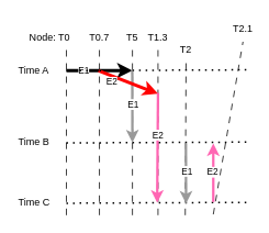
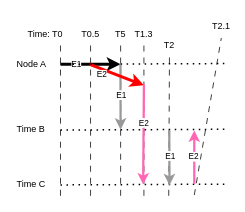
  <mxCell id="0" />
  <mxCell id="1" parent="0" />
- <mxCell id="2" value="Time A" style="text;html=1;align=left;verticalAlign=middle;whiteSpace=wrap;rounded=0;" vertex="1" parent="1"><mxGeometry x="20" y="70" width="60" height="30" as="geometry" /></mxCell>
+ <mxCell id="2" value="Node A" style="text;html=1;align=left;verticalAlign=middle;whiteSpace=wrap;rounded=0;" vertex="1" parent="1"><mxGeometry x="20" y="70" width="60" height="30" as="geometry" /></mxCell>
  <mxCell id="3" value="Time B" style="text;html=1;align=left;verticalAlign=middle;whiteSpace=wrap;rounded=0;" vertex="1" parent="1"><mxGeometry x="20" y="157" width="60" height="30" as="geometry" /></mxCell>
  <mxCell id="4" value="Time C" style="text;html=1;align=left;verticalAlign=middle;whiteSpace=wrap;rounded=0;" vertex="1" parent="1"><mxGeometry x="20" y="230" width="60" height="30" as="geometry" /></mxCell>
  <mxCell id="5" value="" style="endArrow=none;html=1;rounded=0;dashed=1;dashPattern=8 8;" edge="1" parent="1"><mxGeometry width="50" height="50" relative="1" as="geometry"><mxPoint x="80" y="260" as="sourcePoint" /><mxPoint x="80" y="60" as="targetPoint" /></mxGeometry></mxCell>
- <mxCell id="6" value="Node: T0" style="text;html=1;align=center;verticalAlign=middle;whiteSpace=wrap;rounded=0;" vertex="1" parent="1"><mxGeometry x="30" y="30" width="60" height="30" as="geometry" /></mxCell>
+ <mxCell id="6" value="Time: T0" style="text;html=1;align=center;verticalAlign=middle;whiteSpace=wrap;rounded=0;" vertex="1" parent="1"><mxGeometry x="30" y="30" width="60" height="30" as="geometry" /></mxCell>
  <mxCell id="7" value="" style="endArrow=none;html=1;rounded=0;dashed=1;dashPattern=8 8;" edge="1" parent="1"><mxGeometry width="50" height="50" relative="1" as="geometry"><mxPoint x="160" y="260" as="sourcePoint" /><mxPoint x="160" y="60" as="targetPoint" /></mxGeometry></mxCell>
  <mxCell id="8" value="T5" style="text;html=1;align=center;verticalAlign=middle;whiteSpace=wrap;rounded=0;" vertex="1" parent="1"><mxGeometry x="150" y="30" width="20" height="30" as="geometry" /></mxCell>
  <mxCell id="9" value="" style="endArrow=none;html=1;rounded=0;dashed=1;dashPattern=8 8;entryX=0.5;entryY=1;entryDx=0;entryDy=0;" edge="1" parent="1" target="10"><mxGeometry width="50" height="50" relative="1" as="geometry"><mxPoint x="224" y="260" as="sourcePoint" /><mxPoint x="269.79" y="70" as="targetPoint" /></mxGeometry></mxCell>
  <mxCell id="10" value="T2" style="text;html=1;align=center;verticalAlign=middle;whiteSpace=wrap;rounded=0;" vertex="1" parent="1"><mxGeometry x="215" y="45" width="20" height="30" as="geometry" /></mxCell>
  <mxCell id="11" value="" style="endArrow=classic;html=1;rounded=0;strokeWidth=4;" edge="1" parent="1"><mxGeometry width="50" height="50" relative="1" as="geometry"><mxPoint x="80" y="84.79" as="sourcePoint" /><mxPoint x="160" y="84.79" as="targetPoint" /></mxGeometry></mxCell>
  <mxCell id="12" value="E1" style="edgeLabel;html=1;align=center;verticalAlign=middle;resizable=0;points=[];" vertex="1" connectable="0" parent="11"><mxGeometry x="-0.057" y="1" relative="1" as="geometry"><mxPoint x="-18" y="1" as="offset" /></mxGeometry></mxCell>
  <mxCell id="13" value="" style="endArrow=classic;html=1;rounded=0;strokeColor=#999999;strokeWidth=3;" edge="1" parent="1"><mxGeometry width="50" height="50" relative="1" as="geometry"><mxPoint x="159.79" y="85" as="sourcePoint" /><mxPoint x="160" y="172" as="targetPoint" /></mxGeometry></mxCell>
  <mxCell id="14" value="E1" style="edgeLabel;html=1;align=center;verticalAlign=middle;resizable=0;points=[];" vertex="1" connectable="0" parent="13"><mxGeometry x="-0.057" y="1" relative="1" as="geometry"><mxPoint as="offset" /></mxGeometry></mxCell>
  <mxCell id="15" value="" style="endArrow=none;html=1;rounded=0;dashed=1;dashPattern=8 8;" edge="1" parent="1"><mxGeometry width="50" height="50" relative="1" as="geometry"><mxPoint x="120" y="260" as="sourcePoint" /><mxPoint x="120" y="60" as="targetPoint" /></mxGeometry></mxCell>
- <mxCell id="16" value="T0.7" style="text;html=1;align=center;verticalAlign=middle;whiteSpace=wrap;rounded=0;" vertex="1" parent="1"><mxGeometry x="110" y="30" width="20" height="30" as="geometry" /></mxCell>
+ <mxCell id="16" value="T0.5" style="text;html=1;align=center;verticalAlign=middle;whiteSpace=wrap;rounded=0;" vertex="1" parent="1"><mxGeometry x="110" y="30" width="20" height="30" as="geometry" /></mxCell>
  <mxCell id="17" value="" style="endArrow=none;html=1;rounded=0;dashed=1;dashPattern=8 8;entryX=0.5;entryY=1;entryDx=0;entryDy=0;" edge="1" parent="1"><mxGeometry width="50" height="50" relative="1" as="geometry"><mxPoint x="191" y="260" as="sourcePoint" /><mxPoint x="191" y="60" as="targetPoint" /></mxGeometry></mxCell>
  <mxCell id="18" value="T1.3" style="text;html=1;align=center;verticalAlign=middle;whiteSpace=wrap;rounded=0;" vertex="1" parent="1"><mxGeometry x="181" y="30" width="20" height="30" as="geometry" /></mxCell>
  <mxCell id="19" value="" style="endArrow=classic;html=1;rounded=0;strokeWidth=4;strokeColor=#FF0000;" edge="1" parent="1"><mxGeometry width="50" height="50" relative="1" as="geometry"><mxPoint x="119" y="85" as="sourcePoint" /><mxPoint x="191" y="113" as="targetPoint" /></mxGeometry></mxCell>
  <mxCell id="20" value="E2" style="edgeLabel;html=1;align=center;verticalAlign=middle;resizable=0;points=[];" vertex="1" connectable="0" parent="19"><mxGeometry x="-0.057" y="1" relative="1" as="geometry"><mxPoint x="-18" y="1" as="offset" /></mxGeometry></mxCell>
  <mxCell id="21" value="" style="endArrow=classic;html=1;rounded=0;strokeColor=#FF66B3;strokeWidth=3;" edge="1" parent="1"><mxGeometry width="50" height="50" relative="1" as="geometry"><mxPoint x="191" y="112" as="sourcePoint" /><mxPoint x="190" y="245" as="targetPoint" /></mxGeometry></mxCell>
  <mxCell id="22" value="E2" style="edgeLabel;html=1;align=center;verticalAlign=middle;resizable=0;points=[];" vertex="1" connectable="0" parent="21"><mxGeometry x="-0.057" y="1" relative="1" as="geometry"><mxPoint x="-1" y="-13" as="offset" /></mxGeometry></mxCell>
  <mxCell id="23" value="" style="endArrow=none;html=1;rounded=0;dashed=1;dashPattern=8 8;entryX=0.5;entryY=1;entryDx=0;entryDy=0;" edge="1" parent="1" target="24"><mxGeometry width="50" height="50" relative="1" as="geometry"><mxPoint x="258" y="259" as="sourcePoint" /><mxPoint x="303.79" y="70" as="targetPoint" /></mxGeometry></mxCell>
  <mxCell id="24" value="T2.1" style="text;html=1;align=center;verticalAlign=middle;whiteSpace=wrap;rounded=0;" vertex="1" parent="1"><mxGeometry x="284" y="20" width="20" height="30" as="geometry" /></mxCell>
  <mxCell id="25" value="" style="endArrow=none;dashed=1;html=1;dashPattern=1 3;strokeWidth=2;rounded=0;" edge="1" parent="1"><mxGeometry width="50" height="50" relative="1" as="geometry"><mxPoint x="80" y="85" as="sourcePoint" /><mxPoint x="302" y="84" as="targetPoint" /></mxGeometry></mxCell>
  <mxCell id="26" value="" style="endArrow=none;dashed=1;html=1;dashPattern=1 3;strokeWidth=2;rounded=0;" edge="1" parent="1"><mxGeometry width="50" height="50" relative="1" as="geometry"><mxPoint x="80" y="172.5" as="sourcePoint" /><mxPoint x="302" y="171.5" as="targetPoint" /></mxGeometry></mxCell>
  <mxCell id="27" value="" style="endArrow=none;dashed=1;html=1;dashPattern=1 3;strokeWidth=2;rounded=0;" edge="1" parent="1"><mxGeometry width="50" height="50" relative="1" as="geometry"><mxPoint x="80" y="245.5" as="sourcePoint" /><mxPoint x="302" y="244.5" as="targetPoint" /></mxGeometry></mxCell>
  <mxCell id="28" value="" style="endArrow=classic;html=1;rounded=0;strokeColor=#999999;strokeWidth=3;" edge="1" parent="1"><mxGeometry width="50" height="50" relative="1" as="geometry"><mxPoint x="224.79" y="173" as="sourcePoint" /><mxPoint x="225" y="246" as="targetPoint" /></mxGeometry></mxCell>
  <mxCell id="29" value="E1" style="edgeLabel;html=1;align=center;verticalAlign=middle;resizable=0;points=[];" vertex="1" connectable="0" parent="28"><mxGeometry x="-0.057" y="1" relative="1" as="geometry"><mxPoint as="offset" /></mxGeometry></mxCell>
  <mxCell id="30" value="" style="endArrow=classic;html=1;rounded=0;strokeColor=#FF66B3;strokeWidth=3;" edge="1" parent="1"><mxGeometry width="50" height="50" relative="1" as="geometry"><mxPoint x="258" y="244" as="sourcePoint" /><mxPoint x="258" y="173" as="targetPoint" /></mxGeometry></mxCell>
  <mxCell id="31" value="E2" style="edgeLabel;html=1;align=center;verticalAlign=middle;resizable=0;points=[];" vertex="1" connectable="0" parent="30"><mxGeometry x="-0.057" y="1" relative="1" as="geometry"><mxPoint x="-1" y="-4" as="offset" /></mxGeometry></mxCell>
